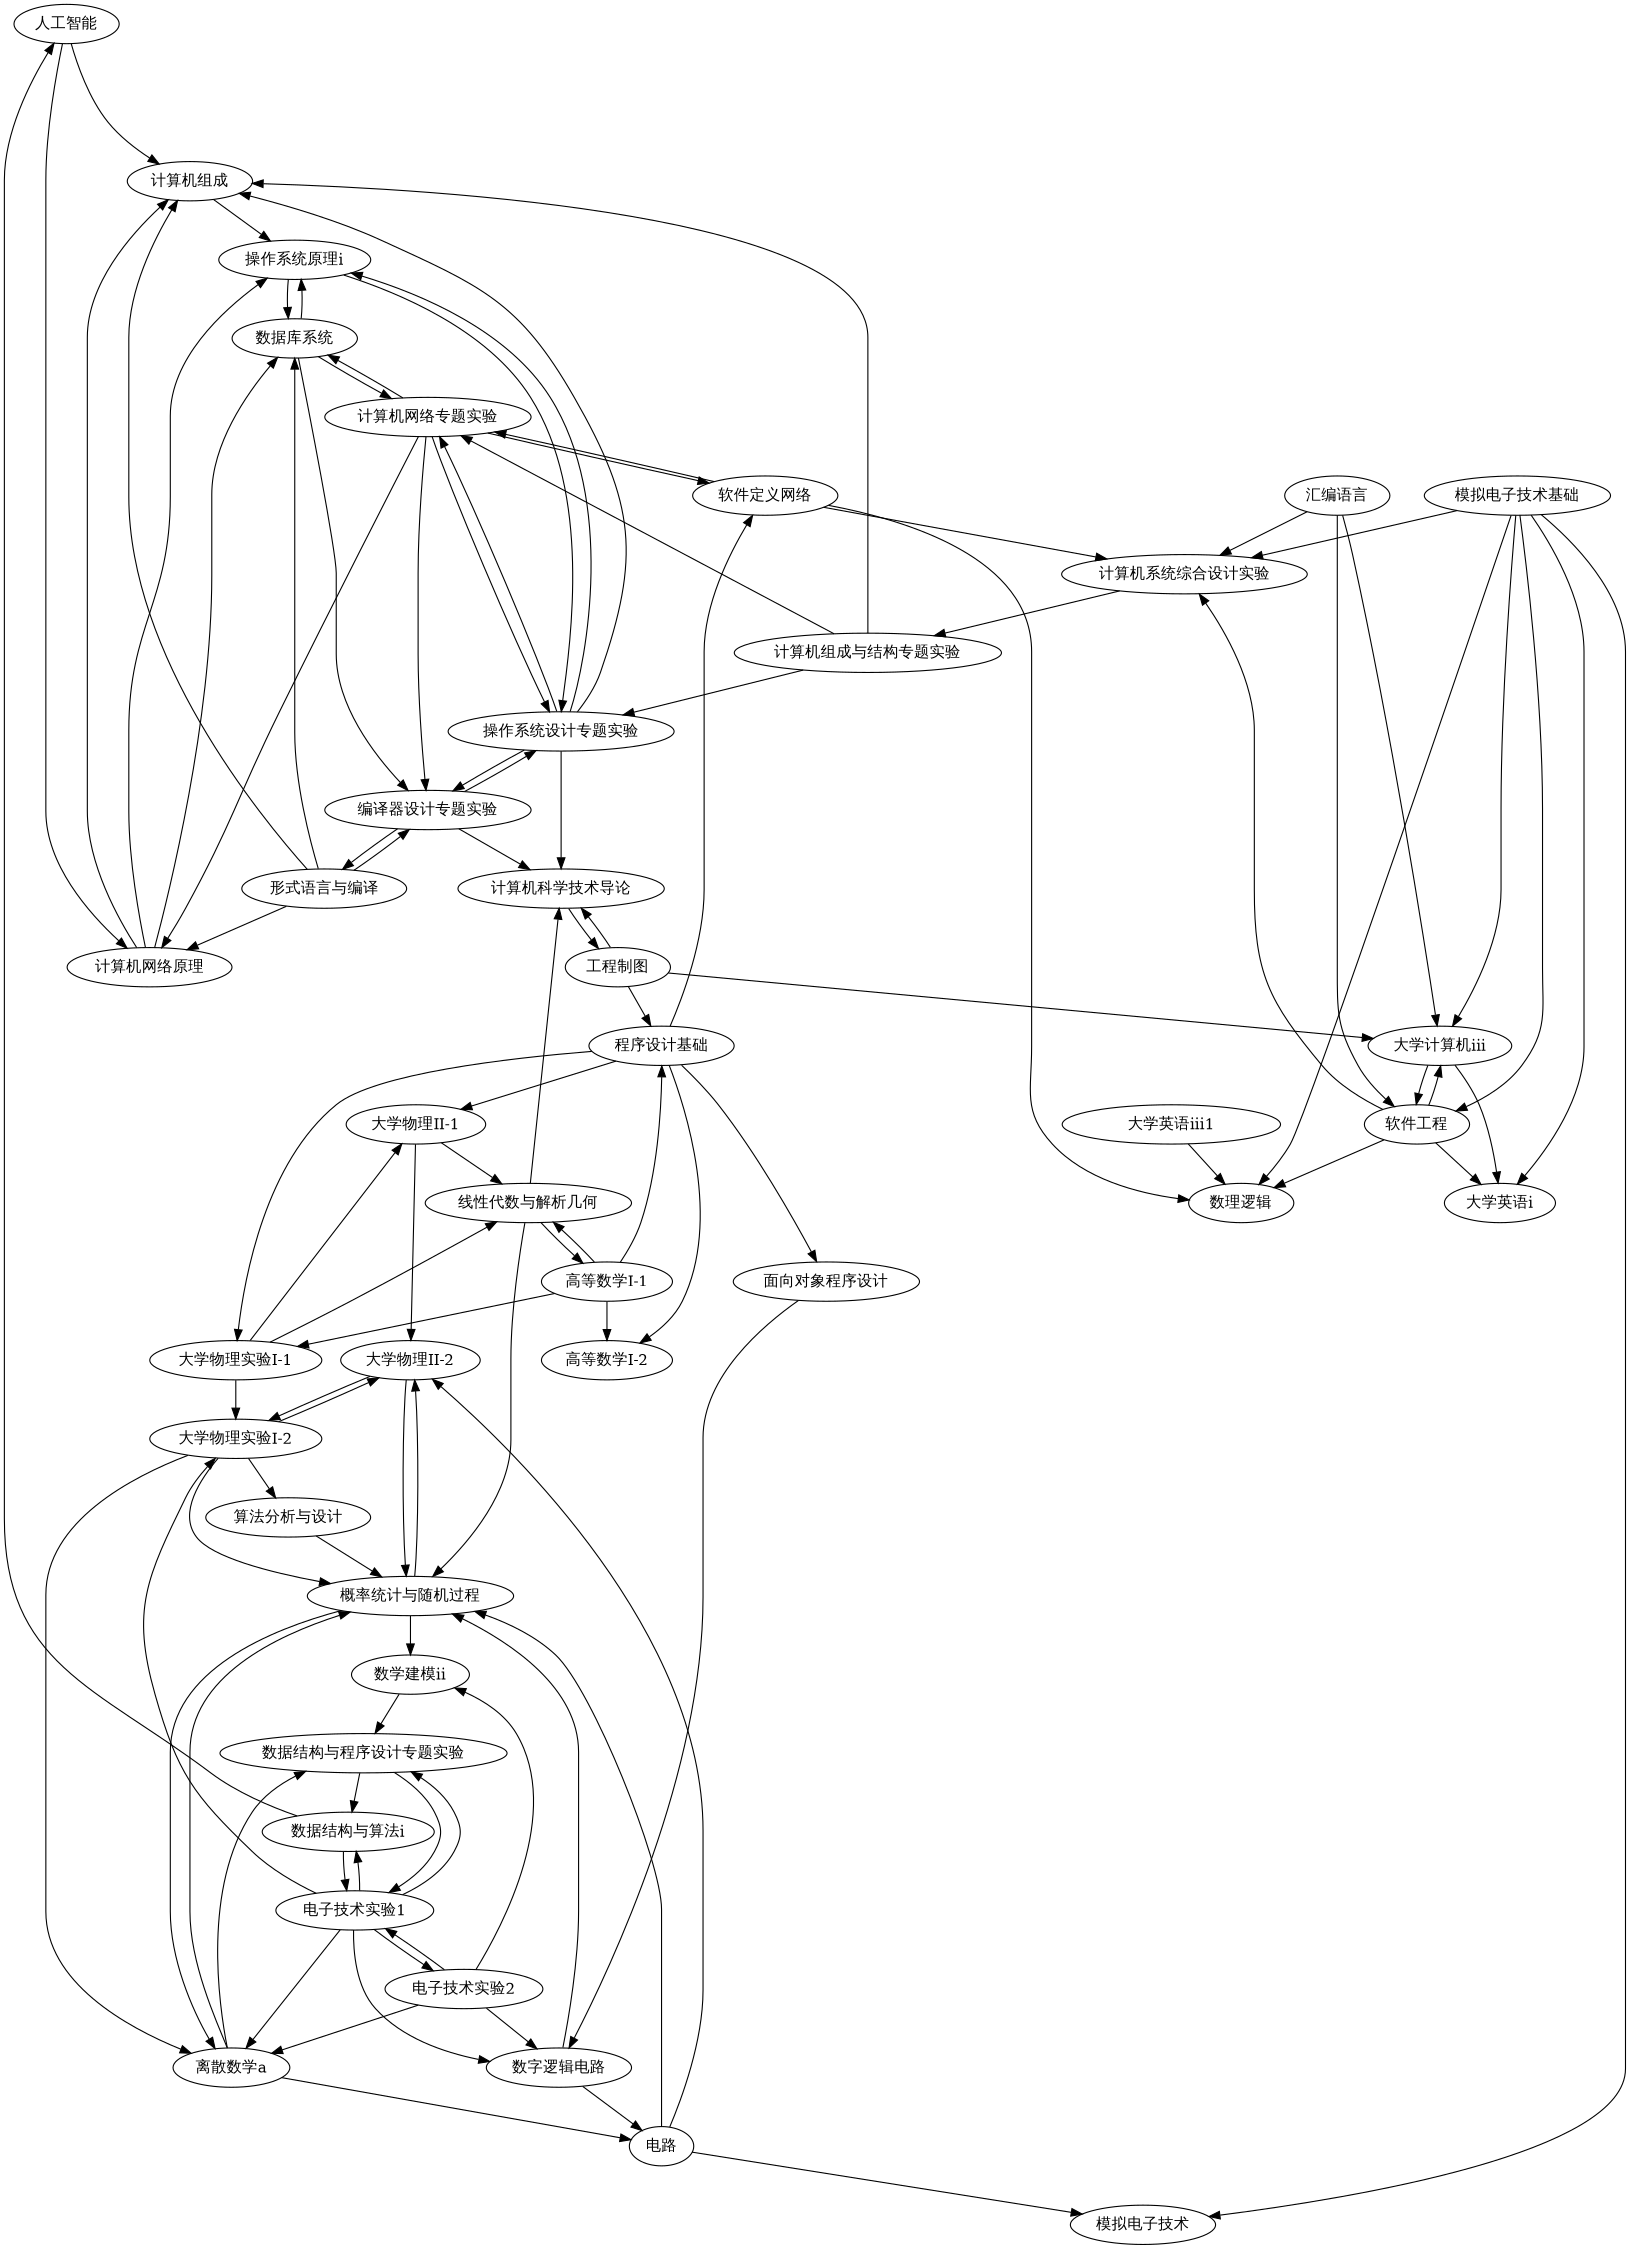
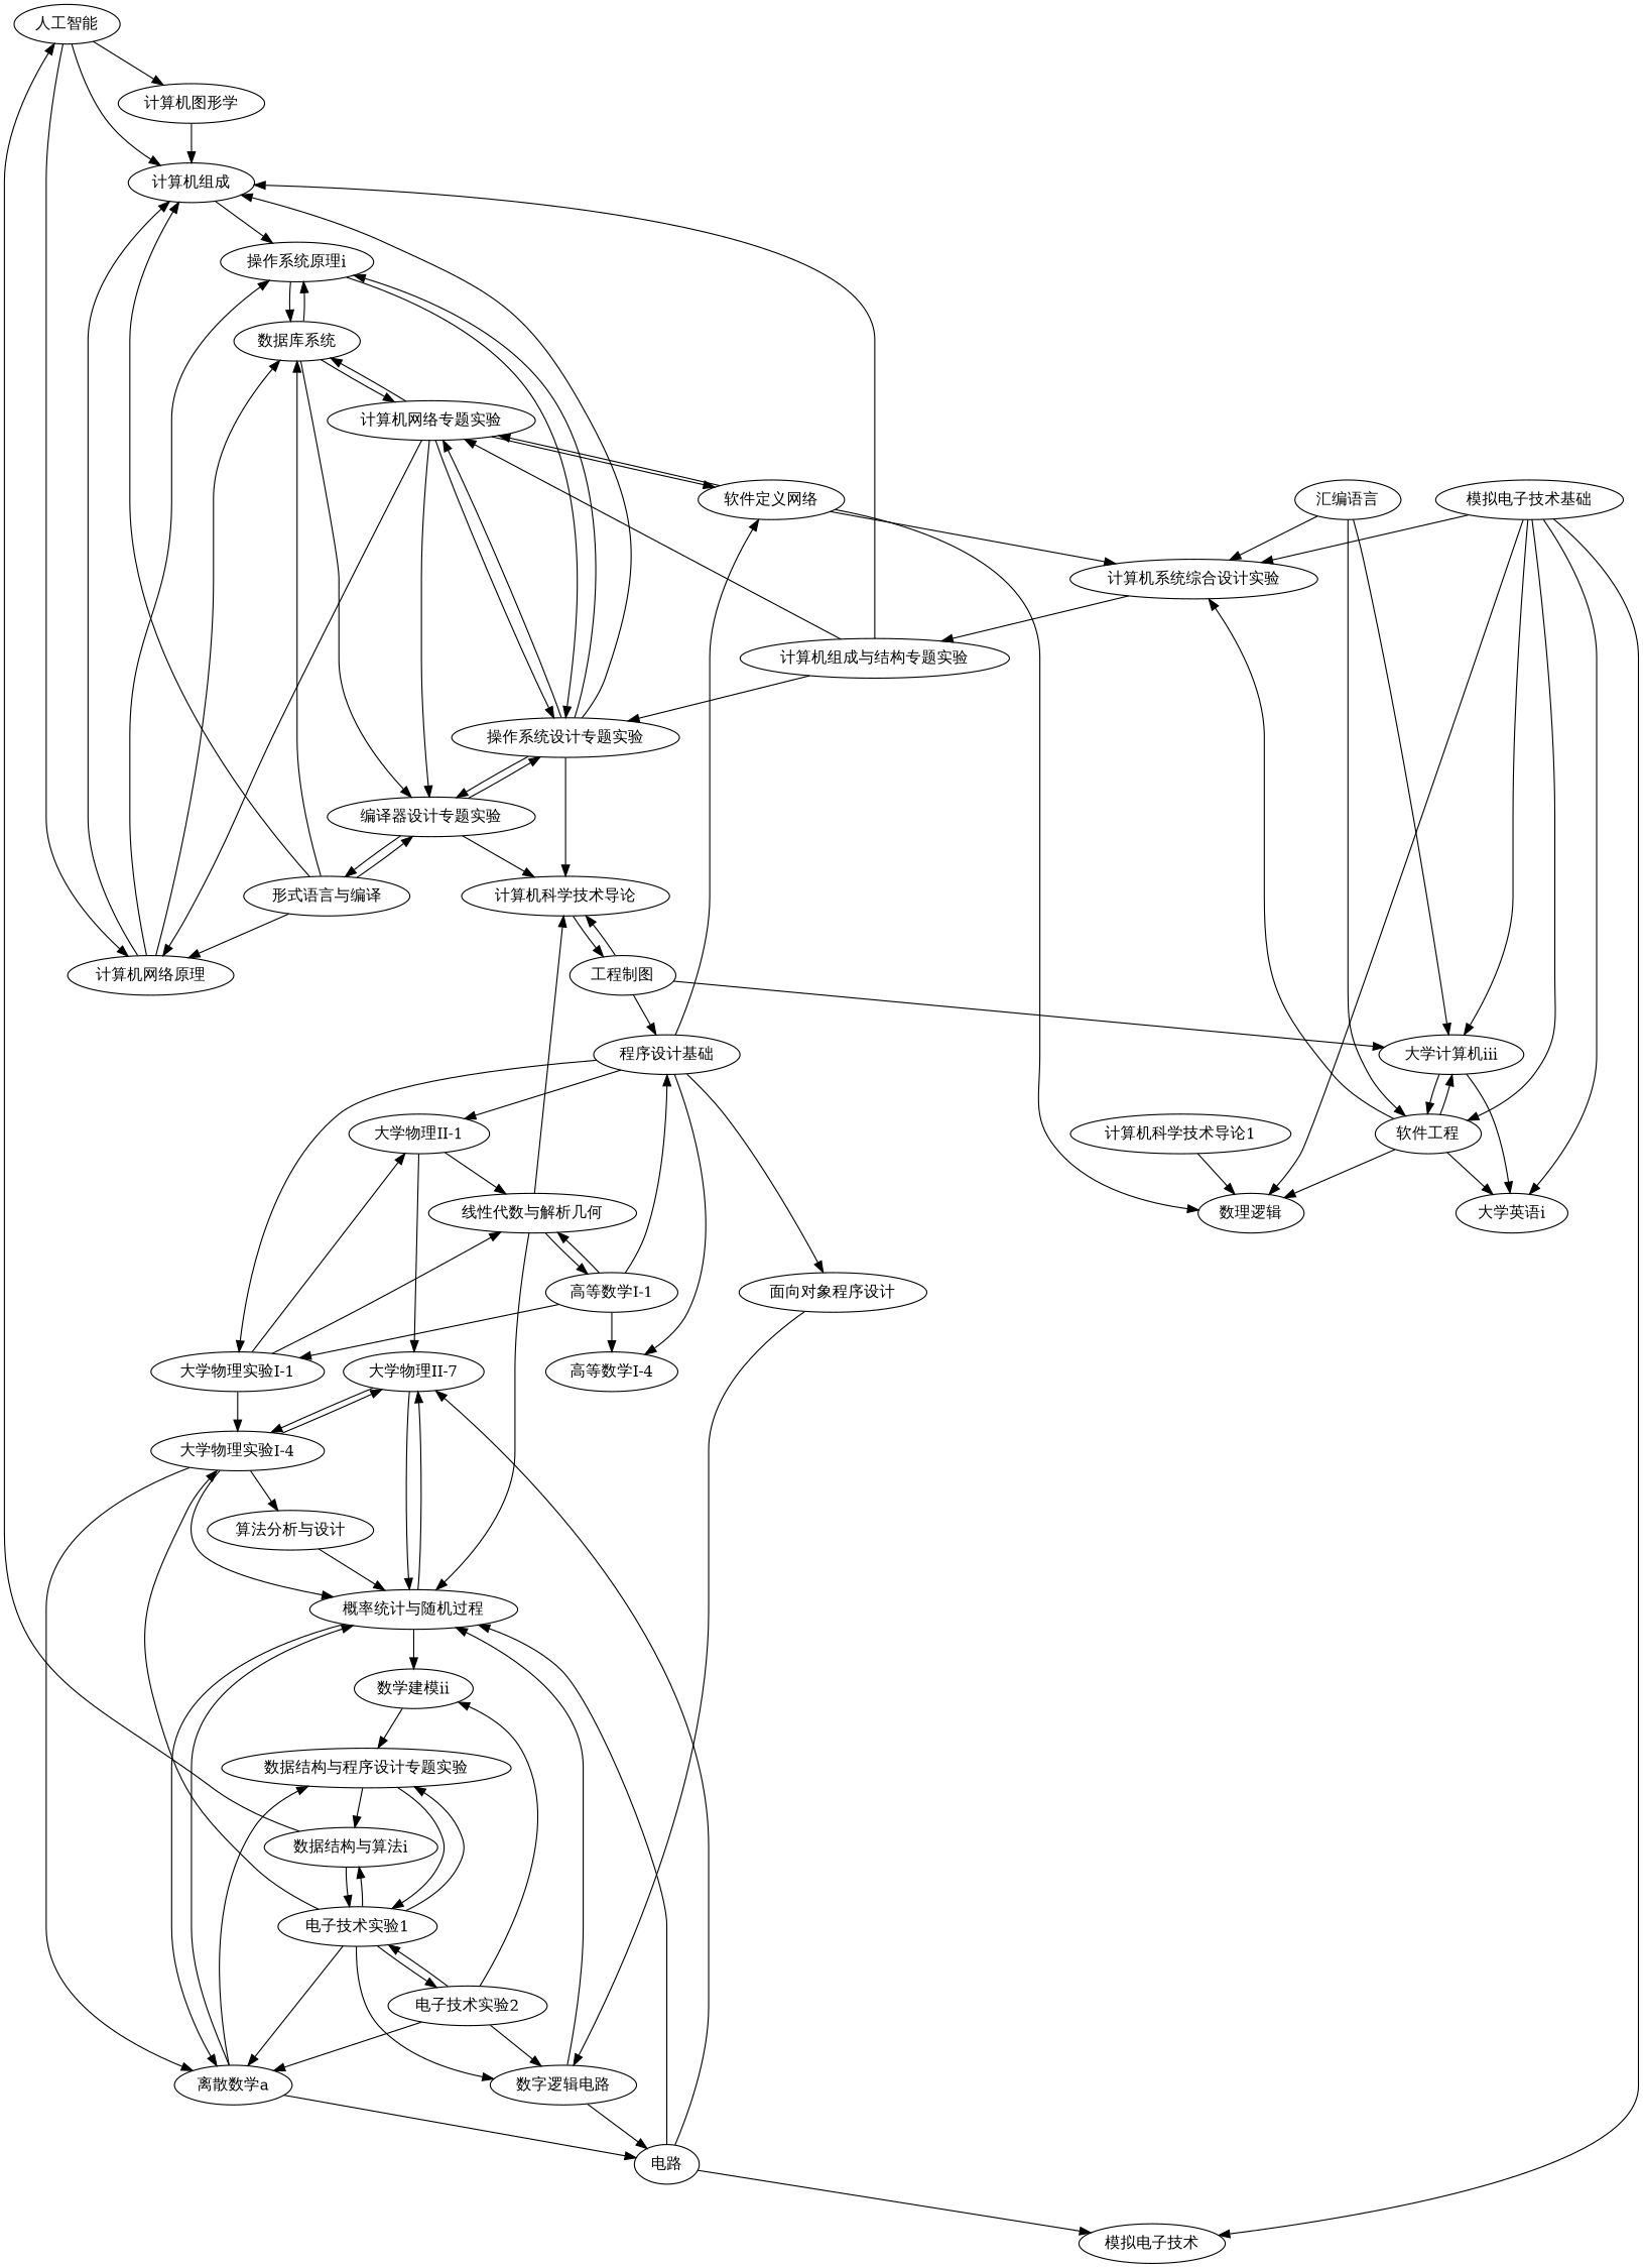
  strict digraph {
    "人工智能"
+   "计算机图形学"
    "计算机组成"
    "计算机网络原理"
    "操作系统原理i"
    "数据库系统"
    "操作系统设计专题实验"
    "编译器设计专题实验"
    "计算机网络专题实验"
    "数学建模ii"
    "数据结构与程序设计专题实验"
    "软件工程"
    "数理逻辑"
    "大学计算机iii"
    "大学英语i"
    "计算机系统综合设计实验"
    "数据结构与算法i"
    "电子技术实验1"
    "计算机组成与结构专题实验"
    "大学物理II-1"
-   "大学物理II-2"
+   "大学物理II-2" [label="大学物理II-7"]
    "线性代数与解析几何"
-   "大学物理实验I-2"
+   "大学物理实验I-2" [label="大学物理实验I-4"]
    "概率统计与随机过程"
    "计算机科学技术导论"
    "高等数学I-1"
    "离散数学a"
    "算法分析与设计"
    "工程制图"
    "大学物理实验I-1"
    "程序设计基础"
-   "高等数学I-2"
+   "高等数学I-2" [label="高等数学I-4"]
    "电路"
    "模拟电子技术"
-   "大学英语iii1"
+   "大学英语iii1" [label="计算机科学技术导论1"]
    "软件定义网络"
    "面向对象程序设计"
    "数字逻辑电路"
    "形式语言与编译"
    "模拟电子技术基础"
    "电子技术实验2"
    "汇编语言"
+   "人工智能" -> "计算机图形学"
    "人工智能" -> "计算机组成"
    "人工智能" -> "计算机网络原理"
+   "计算机图形学" -> "计算机组成"
    "计算机组成" -> "操作系统原理i"
    "计算机网络原理" -> "计算机组成"
    "计算机网络原理" -> "操作系统原理i"
    "计算机网络原理" -> "数据库系统"
    "操作系统原理i" -> "数据库系统"
    "操作系统原理i" -> "操作系统设计专题实验"
    "数据库系统" -> "操作系统原理i"
    "数据库系统" -> "编译器设计专题实验"
    "数据库系统" -> "计算机网络专题实验"
    "操作系统设计专题实验" -> "计算机组成"
    "操作系统设计专题实验" -> "操作系统原理i"
    "操作系统设计专题实验" -> "编译器设计专题实验"
    "操作系统设计专题实验" -> "计算机网络专题实验"
    "操作系统设计专题实验" -> "计算机科学技术导论"
    "编译器设计专题实验" -> "操作系统设计专题实验"
    "编译器设计专题实验" -> "计算机科学技术导论"
    "编译器设计专题实验" -> "形式语言与编译"
    "计算机网络专题实验" -> "计算机网络原理"
    "计算机网络专题实验" -> "数据库系统"
    "计算机网络专题实验" -> "操作系统设计专题实验"
    "计算机网络专题实验" -> "编译器设计专题实验"
    "计算机网络专题实验" -> "软件定义网络"
    "数学建模ii" -> "数据结构与程序设计专题实验"
    "数据结构与程序设计专题实验" -> "数据结构与算法i"
    "数据结构与程序设计专题实验" -> "电子技术实验1"
    "软件工程" -> "数理逻辑"
    "软件工程" -> "大学计算机iii"
    "软件工程" -> "大学英语i"
    "软件工程" -> "计算机系统综合设计实验"
    "大学计算机iii" -> "软件工程"
    "大学计算机iii" -> "大学英语i"
    "计算机系统综合设计实验" -> "计算机组成与结构专题实验"
    "数据结构与算法i" -> "人工智能"
    "数据结构与算法i" -> "电子技术实验1"
    "电子技术实验1" -> "数据结构与程序设计专题实验"
    "电子技术实验1" -> "数据结构与算法i"
    "电子技术实验1" -> "大学物理实验I-2"
    "电子技术实验1" -> "离散数学a"
    "电子技术实验1" -> "数字逻辑电路"
    "电子技术实验1" -> "电子技术实验2"
    "计算机组成与结构专题实验" -> "计算机组成"
    "计算机组成与结构专题实验" -> "操作系统设计专题实验"
    "计算机组成与结构专题实验" -> "计算机网络专题实验"
    "大学物理II-1" -> "大学物理II-2"
    "大学物理II-1" -> "线性代数与解析几何"
    "大学物理II-2" -> "大学物理实验I-2"
    "大学物理II-2" -> "概率统计与随机过程"
    "线性代数与解析几何" -> "概率统计与随机过程"
    "线性代数与解析几何" -> "计算机科学技术导论"
    "线性代数与解析几何" -> "高等数学I-1"
    "大学物理实验I-2" -> "大学物理II-2"
    "大学物理实验I-2" -> "概率统计与随机过程"
    "大学物理实验I-2" -> "离散数学a"
    "大学物理实验I-2" -> "算法分析与设计"
    "概率统计与随机过程" -> "数学建模ii"
    "概率统计与随机过程" -> "大学物理II-2"
    "概率统计与随机过程" -> "离散数学a"
    "计算机科学技术导论" -> "工程制图"
    "高等数学I-1" -> "线性代数与解析几何"
    "高等数学I-1" -> "大学物理实验I-1"
    "高等数学I-1" -> "程序设计基础"
    "高等数学I-1" -> "高等数学I-2"
    "离散数学a" -> "数据结构与程序设计专题实验"
    "离散数学a" -> "概率统计与随机过程"
    "离散数学a" -> "电路"
    "算法分析与设计" -> "概率统计与随机过程"
    "工程制图" -> "大学计算机iii"
    "工程制图" -> "计算机科学技术导论"
    "工程制图" -> "程序设计基础"
    "大学物理实验I-1" -> "大学物理II-1"
    "大学物理实验I-1" -> "线性代数与解析几何"
    "大学物理实验I-1" -> "大学物理实验I-2"
    "程序设计基础" -> "大学物理II-1"
    "程序设计基础" -> "大学物理实验I-1"
    "程序设计基础" -> "高等数学I-2"
    "程序设计基础" -> "软件定义网络"
    "程序设计基础" -> "面向对象程序设计"
    "电路" -> "大学物理II-2"
    "电路" -> "概率统计与随机过程"
    "电路" -> "模拟电子技术"
    "大学英语iii1" -> "数理逻辑"
    "软件定义网络" -> "计算机网络专题实验"
    "软件定义网络" -> "数理逻辑"
    "软件定义网络" -> "计算机系统综合设计实验"
    "面向对象程序设计" -> "数字逻辑电路"
    "数字逻辑电路" -> "概率统计与随机过程"
    "数字逻辑电路" -> "电路"
    "形式语言与编译" -> "计算机组成"
    "形式语言与编译" -> "计算机网络原理"
    "形式语言与编译" -> "数据库系统"
    "形式语言与编译" -> "编译器设计专题实验"
    "模拟电子技术基础" -> "软件工程"
    "模拟电子技术基础" -> "数理逻辑"
    "模拟电子技术基础" -> "大学计算机iii"
    "模拟电子技术基础" -> "大学英语i"
    "模拟电子技术基础" -> "计算机系统综合设计实验"
    "模拟电子技术基础" -> "模拟电子技术"
    "电子技术实验2" -> "数学建模ii"
    "电子技术实验2" -> "电子技术实验1"
    "电子技术实验2" -> "离散数学a"
    "电子技术实验2" -> "数字逻辑电路"
    "汇编语言" -> "软件工程"
    "汇编语言" -> "大学计算机iii"
    "汇编语言" -> "计算机系统综合设计实验"
  }
